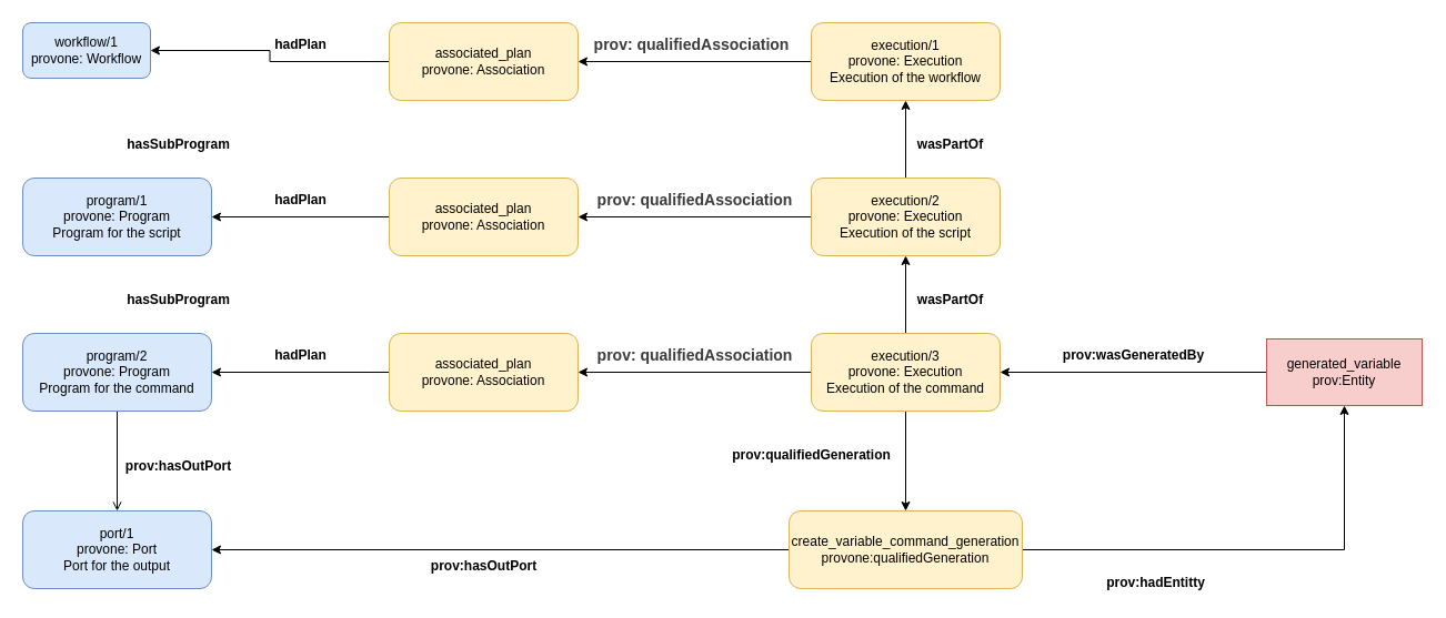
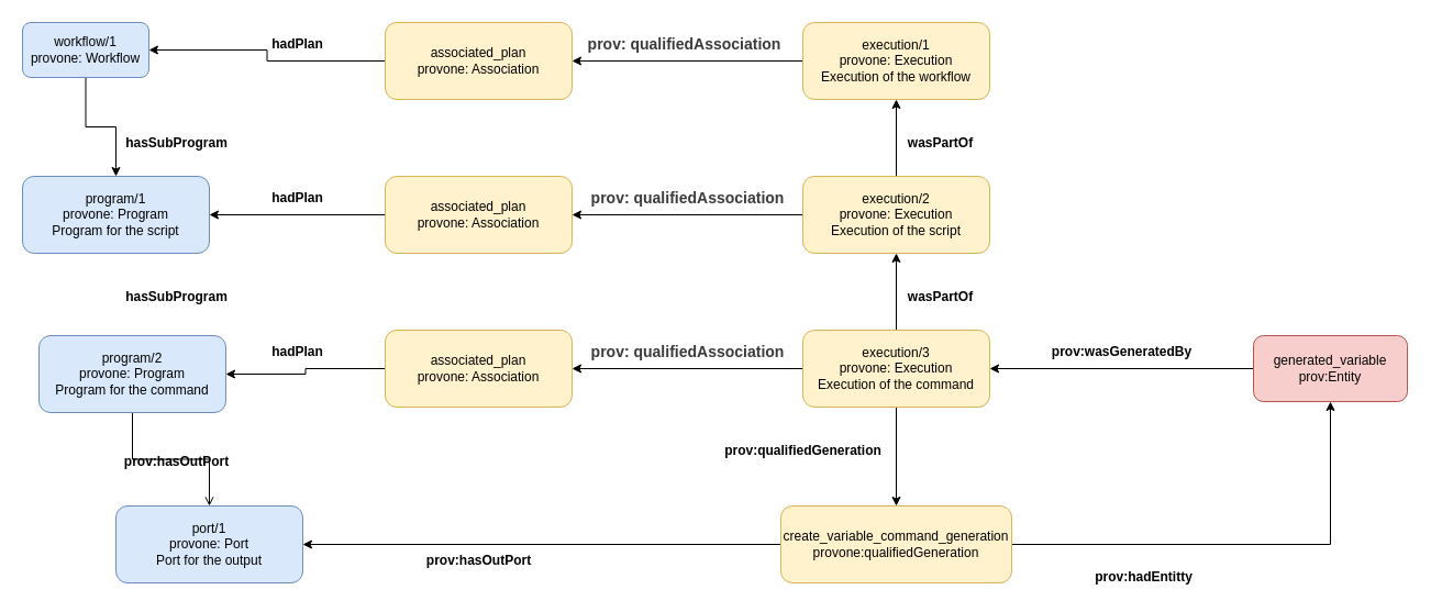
  <mxCell id="0" />
  <mxCell id="1" parent="0" />
  <mxCell id="2" style="edgeStyle=orthogonalEdgeStyle;rounded=0;orthogonalLoop=1;jettySize=auto;html=1;exitX=0;exitY=0.5;exitDx=0;exitDy=0;" edge="1" parent="1" source="4" target="17"><mxGeometry relative="1" as="geometry" /></mxCell>
  <mxCell id="3" style="edgeStyle=orthogonalEdgeStyle;rounded=0;orthogonalLoop=1;jettySize=auto;html=1;exitX=0.5;exitY=0;exitDx=0;exitDy=0;" edge="1" parent="1" source="4" target="8"><mxGeometry relative="1" as="geometry" /></mxCell>
  <mxCell id="4" value="&lt;div&gt;&lt;span&gt;execution/2&lt;br&gt;provone: Execution&lt;br&gt;&lt;/span&gt;Execution of the script&lt;/div&gt;" style="rounded=1;whiteSpace=wrap;html=1;fontSize=12;glass=0;strokeWidth=1;shadow=0;fillColor=#fff2cc;strokeColor=#d6b656;" parent="1" vertex="1"><mxGeometry x="730" y="160" width="170" height="70" as="geometry" /></mxCell>
  <mxCell id="5" value="&lt;font style=&quot;font-size: 14px&quot; color=&quot;#3b3b3b&quot;&gt;&lt;b&gt;prov: qualifiedAssociation&lt;/b&gt;&lt;/font&gt;" style="text;html=1;align=center;verticalAlign=middle;resizable=0;points=[];autosize=1;rotation=0;" parent="1" vertex="1"><mxGeometry x="527" y="30" width="190" height="20" as="geometry" /></mxCell>
  <mxCell id="6" value="&lt;b&gt;prov:qualifiedGeneration&lt;/b&gt;" style="text;html=1;align=center;verticalAlign=middle;resizable=0;points=[];autosize=1;rotation=0;" parent="1" vertex="1"><mxGeometry x="650" y="400" width="160" height="20" as="geometry" /></mxCell>
  <mxCell id="7" style="edgeStyle=orthogonalEdgeStyle;rounded=0;orthogonalLoop=1;jettySize=auto;html=1;exitX=0;exitY=0.5;exitDx=0;exitDy=0;" edge="1" parent="1" source="8" target="19"><mxGeometry relative="1" as="geometry" /></mxCell>
  <mxCell id="8" value="&lt;div&gt;&lt;span&gt;execution/1&lt;br&gt;provone: Execution&lt;br&gt;&lt;/span&gt;Execution of the workflow&lt;/div&gt;" style="rounded=1;whiteSpace=wrap;html=1;fontSize=12;glass=0;strokeWidth=1;shadow=0;fillColor=#fff2cc;strokeColor=#d6b656;" vertex="1" parent="1"><mxGeometry x="730" y="20" width="170" height="70" as="geometry" /></mxCell>
  <mxCell id="9" style="edgeStyle=orthogonalEdgeStyle;rounded=0;orthogonalLoop=1;jettySize=auto;html=1;exitX=0;exitY=0.5;exitDx=0;exitDy=0;" edge="1" parent="1" source="12" target="21"><mxGeometry relative="1" as="geometry" /></mxCell>
  <mxCell id="10" style="edgeStyle=orthogonalEdgeStyle;rounded=0;orthogonalLoop=1;jettySize=auto;html=1;exitX=0.5;exitY=0;exitDx=0;exitDy=0;" edge="1" parent="1" source="12" target="4"><mxGeometry relative="1" as="geometry" /></mxCell>
  <mxCell id="11" style="edgeStyle=orthogonalEdgeStyle;rounded=0;orthogonalLoop=1;jettySize=auto;html=1;exitX=0.5;exitY=1;exitDx=0;exitDy=0;" edge="1" parent="1" source="12" target="38"><mxGeometry relative="1" as="geometry" /></mxCell>
  <mxCell id="12" value="&lt;div&gt;&lt;span&gt;execution/3&lt;br&gt;provone: Execution&lt;br&gt;&lt;/span&gt;Execution of the command&lt;/div&gt;" style="rounded=1;whiteSpace=wrap;html=1;fontSize=12;glass=0;strokeWidth=1;shadow=0;fillColor=#fff2cc;strokeColor=#d6b656;" vertex="1" parent="1"><mxGeometry x="730" y="300" width="170" height="70" as="geometry" /></mxCell>
+ <mxCell id="13" style="edgeStyle=orthogonalEdgeStyle;rounded=0;orthogonalLoop=1;jettySize=auto;html=1;exitX=0.5;exitY=1;exitDx=0;exitDy=0;" edge="1" parent="1" source="14" target="15"><mxGeometry relative="1" as="geometry" /></mxCell>
  <mxCell id="14" value="&lt;div&gt;workflow/1&lt;/div&gt;&lt;div&gt;&lt;span&gt;provone: Workflow&lt;/span&gt;&lt;br&gt;&lt;/div&gt;" style="rounded=1;whiteSpace=wrap;html=1;fontSize=12;glass=0;strokeWidth=1;shadow=0;fillColor=#dae8fc;strokeColor=#6c8ebf;" vertex="1" parent="1"><mxGeometry x="20" y="20" width="115" height="50" as="geometry" /></mxCell>
  <mxCell id="15" value="&lt;div&gt;&lt;span&gt;program/1&lt;/span&gt;&lt;/div&gt;&lt;div&gt;&lt;span&gt;provone: Program&lt;br&gt;&lt;/span&gt;Program for the script&lt;/div&gt;" style="rounded=1;whiteSpace=wrap;html=1;fontSize=12;glass=0;strokeWidth=1;shadow=0;fillColor=#dae8fc;strokeColor=#6c8ebf;" vertex="1" parent="1"><mxGeometry x="20" y="160" width="170" height="70" as="geometry" /></mxCell>
  <mxCell id="16" style="edgeStyle=orthogonalEdgeStyle;rounded=0;orthogonalLoop=1;jettySize=auto;html=1;exitX=0;exitY=0.5;exitDx=0;exitDy=0;" edge="1" parent="1" source="17" target="15"><mxGeometry relative="1" as="geometry" /></mxCell>
  <mxCell id="17" value="&lt;div&gt;associated_plan&lt;/div&gt;&lt;div&gt;provone: Association&lt;/div&gt;" style="rounded=1;whiteSpace=wrap;html=1;fontSize=12;glass=0;strokeWidth=1;shadow=0;fillColor=#fff2cc;strokeColor=#d6b656;" vertex="1" parent="1"><mxGeometry x="350" y="160" width="170" height="70" as="geometry" /></mxCell>
  <mxCell id="18" style="edgeStyle=orthogonalEdgeStyle;rounded=0;orthogonalLoop=1;jettySize=auto;html=1;exitX=0;exitY=0.5;exitDx=0;exitDy=0;entryX=1;entryY=0.5;entryDx=0;entryDy=0;" edge="1" parent="1" source="19" target="14"><mxGeometry relative="1" as="geometry" /></mxCell>
  <mxCell id="19" value="&lt;div&gt;associated_plan&lt;/div&gt;&lt;div&gt;provone: Association&lt;/div&gt;" style="rounded=1;whiteSpace=wrap;html=1;fontSize=12;glass=0;strokeWidth=1;shadow=0;fillColor=#fff2cc;strokeColor=#d6b656;" vertex="1" parent="1"><mxGeometry x="350" y="20" width="170" height="70" as="geometry" /></mxCell>
  <mxCell id="20" style="edgeStyle=orthogonalEdgeStyle;rounded=0;orthogonalLoop=1;jettySize=auto;html=1;exitX=0;exitY=0.5;exitDx=0;exitDy=0;entryX=1;entryY=0.5;entryDx=0;entryDy=0;" edge="1" parent="1" source="21" target="25"><mxGeometry relative="1" as="geometry" /></mxCell>
  <mxCell id="21" value="&lt;div&gt;associated_plan&lt;/div&gt;&lt;div&gt;provone: Association&lt;/div&gt;" style="rounded=1;whiteSpace=wrap;html=1;fontSize=12;glass=0;strokeWidth=1;shadow=0;fillColor=#fff2cc;strokeColor=#d6b656;" vertex="1" parent="1"><mxGeometry x="350" y="300" width="170" height="70" as="geometry" /></mxCell>
  <mxCell id="22" value="&lt;font style=&quot;font-size: 14px&quot; color=&quot;#3b3b3b&quot;&gt;&lt;b&gt;prov: qualifiedAssociation&lt;/b&gt;&lt;/font&gt;" style="text;html=1;align=center;verticalAlign=middle;resizable=0;points=[];autosize=1;rotation=0;" vertex="1" parent="1"><mxGeometry x="530" y="170" width="190" height="20" as="geometry" /></mxCell>
  <mxCell id="23" value="&lt;font style=&quot;font-size: 14px&quot; color=&quot;#3b3b3b&quot;&gt;&lt;b&gt;prov: qualifiedAssociation&lt;/b&gt;&lt;/font&gt;" style="text;html=1;align=center;verticalAlign=middle;resizable=0;points=[];autosize=1;rotation=0;" vertex="1" parent="1"><mxGeometry x="530" y="310" width="190" height="20" as="geometry" /></mxCell>
  <mxCell id="24" style="edgeStyle=orthogonalEdgeStyle;rounded=0;orthogonalLoop=1;jettySize=auto;html=1;exitX=0.5;exitY=1;exitDx=0;exitDy=0;endArrow=open;" edge="1" parent="1" source="25" target="40"><mxGeometry relative="1" as="geometry" /></mxCell>
- <mxCell id="25" value="&lt;div&gt;&lt;span&gt;program/2&lt;br&gt;provone: Program&lt;br&gt;&lt;/span&gt;Program for the command&lt;/div&gt;" style="rounded=1;whiteSpace=wrap;html=1;fontSize=12;glass=0;strokeWidth=1;shadow=0;fillColor=#dae8fc;strokeColor=#6c8ebf;" vertex="1" parent="1"><mxGeometry x="20" y="300" width="170" height="70" as="geometry" /></mxCell>
+ <mxCell id="25" value="&lt;div&gt;&lt;span&gt;program/2&lt;br&gt;provone: Program&lt;br&gt;&lt;/span&gt;Program for the command&lt;/div&gt;" style="rounded=1;whiteSpace=wrap;html=1;fontSize=12;glass=0;strokeWidth=1;shadow=0;fillColor=#dae8fc;strokeColor=#6c8ebf;" vertex="1" parent="1"><mxGeometry x="35" y="305" width="170" height="70" as="geometry" /></mxCell>
  <mxCell id="26" value="hasSubProgram" style="text;html=1;align=center;verticalAlign=middle;resizable=0;points=[];autosize=1;fontStyle=1" vertex="1" parent="1"><mxGeometry x="105" y="120" width="110" height="20" as="geometry" /></mxCell>
  <mxCell id="27" value="hasSubProgram" style="text;html=1;align=center;verticalAlign=middle;resizable=0;points=[];autosize=1;fontStyle=1" vertex="1" parent="1"><mxGeometry x="105" y="260" width="110" height="20" as="geometry" /></mxCell>
  <mxCell id="28" value="wasPartOf" style="text;html=1;align=center;verticalAlign=middle;resizable=0;points=[];autosize=1;fontStyle=1" vertex="1" parent="1"><mxGeometry x="820" y="120" width="70" height="20" as="geometry" /></mxCell>
  <mxCell id="29" value="wasPartOf" style="text;html=1;align=center;verticalAlign=middle;resizable=0;points=[];autosize=1;fontStyle=1" vertex="1" parent="1"><mxGeometry x="820" y="260" width="70" height="20" as="geometry" /></mxCell>
  <mxCell id="30" value="hadPlan" style="text;html=1;align=center;verticalAlign=middle;resizable=0;points=[];autosize=1;fontStyle=1" vertex="1" parent="1"><mxGeometry x="240" y="30" width="60" height="20" as="geometry" /></mxCell>
  <mxCell id="31" value="hadPlan" style="text;html=1;align=center;verticalAlign=middle;resizable=0;points=[];autosize=1;fontStyle=1" vertex="1" parent="1"><mxGeometry x="240" y="170" width="60" height="20" as="geometry" /></mxCell>
  <mxCell id="32" value="hadPlan" style="text;html=1;align=center;verticalAlign=middle;resizable=0;points=[];autosize=1;fontStyle=1" vertex="1" parent="1"><mxGeometry x="240" y="310" width="60" height="20" as="geometry" /></mxCell>
  <mxCell id="33" style="edgeStyle=orthogonalEdgeStyle;rounded=0;orthogonalLoop=1;jettySize=auto;html=1;exitX=0;exitY=0.5;exitDx=0;exitDy=0;" edge="1" parent="1" source="34" target="12"><mxGeometry relative="1" as="geometry" /></mxCell>
- <mxCell id="34" value="generated_variable&lt;br&gt;prov:Entity" style="whiteSpace=wrap;html=1;fillColor=#f8cecc;strokeColor=#b85450;rounded=0;" vertex="1" parent="1"><mxGeometry x="1140" y="305" width="140" height="60" as="geometry" /></mxCell>
+ <mxCell id="34" value="generated_variable&lt;br&gt;prov:Entity" style="rounded=1;whiteSpace=wrap;html=1;fillColor=#f8cecc;strokeColor=#b85450;" vertex="1" parent="1"><mxGeometry x="1140" y="305" width="140" height="60" as="geometry" /></mxCell>
  <mxCell id="35" value="&lt;b&gt;prov:wasGeneratedBy&lt;/b&gt;" style="text;html=1;align=center;verticalAlign=middle;resizable=0;points=[];autosize=1;rotation=0;" vertex="1" parent="1"><mxGeometry x="950" y="310" width="140" height="20" as="geometry" /></mxCell>
  <mxCell id="36" style="edgeStyle=orthogonalEdgeStyle;rounded=0;orthogonalLoop=1;jettySize=auto;html=1;exitX=1;exitY=0.5;exitDx=0;exitDy=0;entryX=0.5;entryY=1;entryDx=0;entryDy=0;" edge="1" parent="1" source="38" target="34"><mxGeometry relative="1" as="geometry" /></mxCell>
  <mxCell id="37" style="edgeStyle=orthogonalEdgeStyle;rounded=0;orthogonalLoop=1;jettySize=auto;html=1;exitX=0;exitY=0.5;exitDx=0;exitDy=0;" edge="1" parent="1" source="38" target="40"><mxGeometry relative="1" as="geometry" /></mxCell>
  <mxCell id="38" value="create_variable_command&lt;span&gt;_generation&lt;/span&gt;&lt;br&gt;&lt;div&gt;&lt;span&gt;provone:qualifiedGeneration&lt;/span&gt;&lt;br&gt;&lt;/div&gt;" style="rounded=1;whiteSpace=wrap;html=1;fontSize=12;glass=0;strokeWidth=1;shadow=0;fillColor=#fff2cc;strokeColor=#d6b656;" vertex="1" parent="1"><mxGeometry x="710" y="460" width="210" height="70" as="geometry" /></mxCell>
  <mxCell id="39" value="&lt;b&gt;prov:hadEntitty&lt;/b&gt;" style="text;html=1;align=center;verticalAlign=middle;resizable=0;points=[];autosize=1;" vertex="1" parent="1"><mxGeometry x="990" y="515" width="100" height="20" as="geometry" /></mxCell>
- <mxCell id="40" value="&lt;div&gt;port/1&lt;/div&gt;&lt;div&gt;&lt;span&gt;provone: Port&lt;br&gt;&lt;/span&gt;Port for the output&lt;/div&gt;" style="rounded=1;whiteSpace=wrap;html=1;fontSize=12;glass=0;strokeWidth=1;shadow=0;fillColor=#dae8fc;strokeColor=#6c8ebf;" vertex="1" parent="1"><mxGeometry x="20" y="460" width="170" height="70" as="geometry" /></mxCell>
+ <mxCell id="40" value="&lt;div&gt;port/1&lt;/div&gt;&lt;div&gt;&lt;span&gt;provone: Port&lt;br&gt;&lt;/span&gt;Port for the output&lt;/div&gt;" style="rounded=1;whiteSpace=wrap;html=1;fontSize=12;glass=0;strokeWidth=1;shadow=0;fillColor=#dae8fc;strokeColor=#6c8ebf;" vertex="1" parent="1"><mxGeometry x="105" y="460" width="170" height="70" as="geometry" /></mxCell>
  <mxCell id="41" value="&lt;b&gt;prov:hasOutPort&lt;/b&gt;" style="text;html=1;align=center;verticalAlign=middle;resizable=0;points=[];autosize=1;" vertex="1" parent="1"><mxGeometry x="380" y="500" width="110" height="20" as="geometry" /></mxCell>
  <mxCell id="42" value="&lt;b&gt;prov:hasOutPort&lt;/b&gt;" style="text;html=1;align=center;verticalAlign=middle;resizable=0;points=[];autosize=1;" vertex="1" parent="1"><mxGeometry x="105" y="410" width="110" height="20" as="geometry" /></mxCell>
